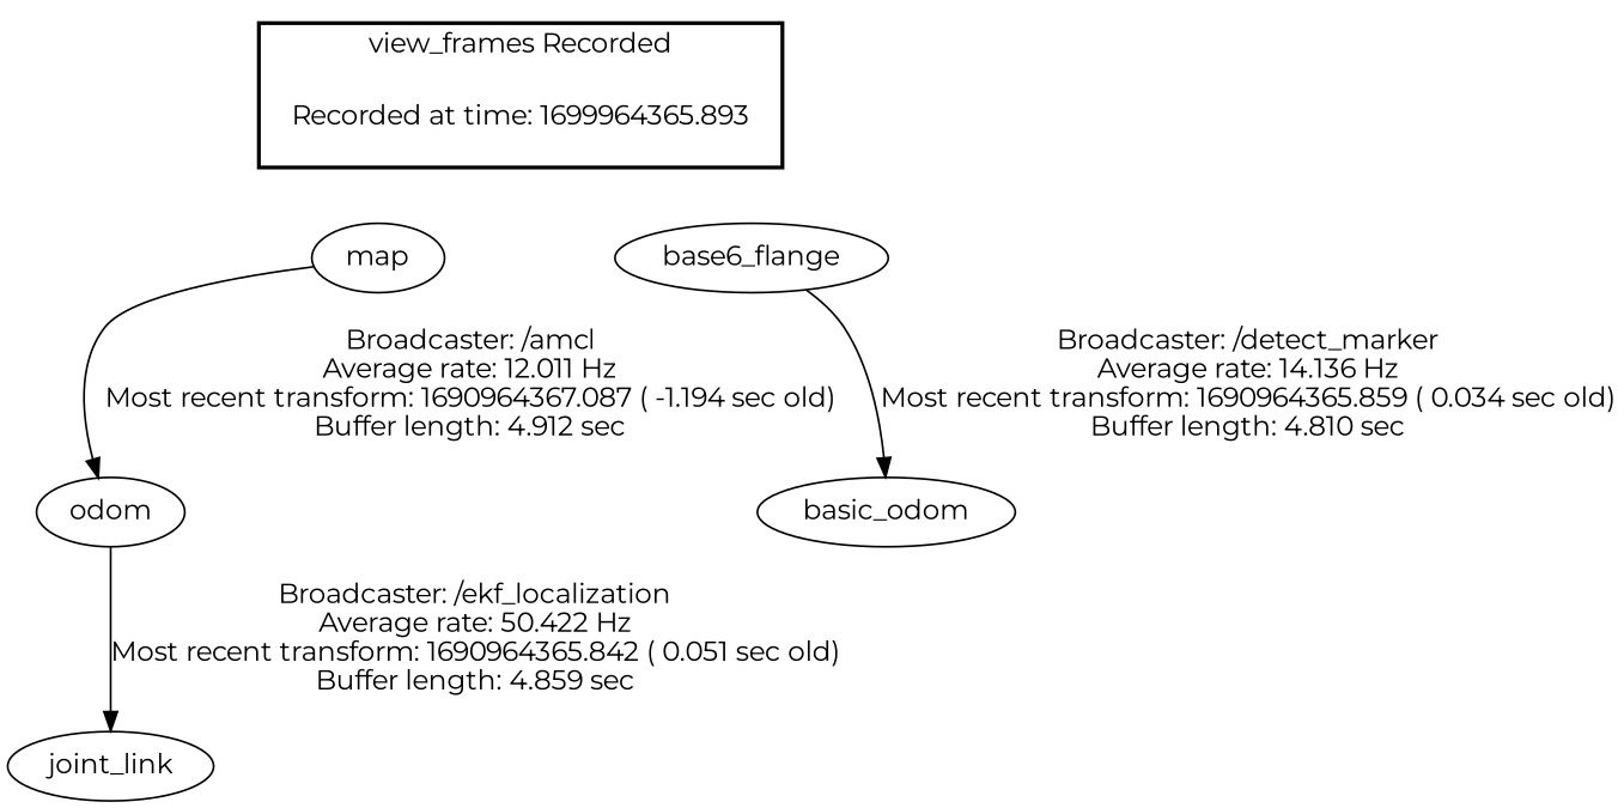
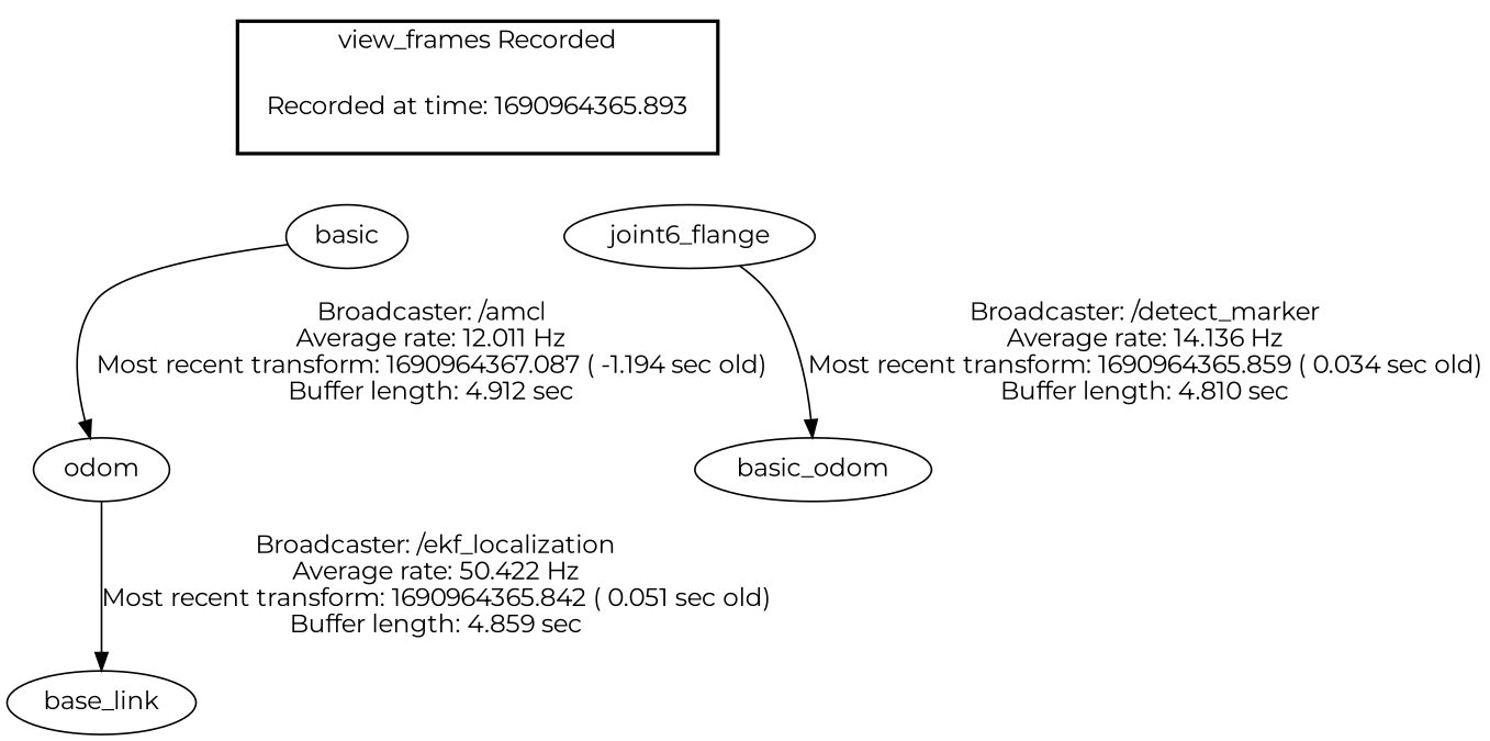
  digraph {
    fontname=Montserrat
    node [fontname=Montserrat]
    edge [fontname=Montserrat]
-   "Recorded at time: 1690964365.893" [shape=plaintext label="Recorded at time: 1699964365.893"]
-   map
-   joint6_flange [label=base6_flange]
+   "Recorded at time: 1690964365.893" [shape=plaintext]
+   map [label=basic]
+   joint6_flange
    odom
-   base_link [label=joint_link]
+   base_link
    n6 [label=basic_odom]
    subgraph cluster_1 {
      color=black
      label="view_frames Recorded"
      style=bold
      "Recorded at time: 1690964365.893"
    }
    "Recorded at time: 1690964365.893" -> map [style=invis]
    "Recorded at time: 1690964365.893" -> joint6_flange [style=invis]
    map -> odom [label="Broadcaster: /amcl\nAverage rate: 12.011 Hz\nMost recent transform: 1690964367.087 ( -1.194 sec old)\nBuffer length: 4.912 sec\n"]
    joint6_flange -> n6 [label="Broadcaster: /detect_marker\nAverage rate: 14.136 Hz\nMost recent transform: 1690964365.859 ( 0.034 sec old)\nBuffer length: 4.810 sec\n"]
    odom -> base_link [label="Broadcaster: /ekf_localization\nAverage rate: 50.422 Hz\nMost recent transform: 1690964365.842 ( 0.051 sec old)\nBuffer length: 4.859 sec\n"]
  }
